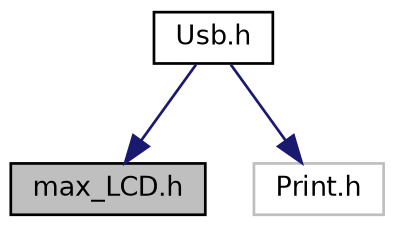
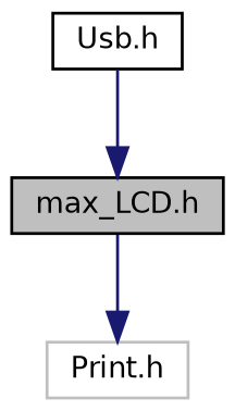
  digraph {
    node [color=black fillcolor=white fontname=Helvetica fontsize=10 shape=record style=filled]
    edge [color=midnightblue fontname=Helvetica fontsize=10 labelfontname=Helvetica labelfontsize=10 style=solid]
    n1 [fillcolor=grey75 fontcolor=black height=0.2 label="max_LCD.h" width=0.4]
    n2 [color=grey75 height=0.2 label="Print.h" width=0.4]
    n3 [height=0.2 label="Usb.h" width=0.4]
-   n3 -> n2
+   n1 -> n2
    n3 -> n1
  }
